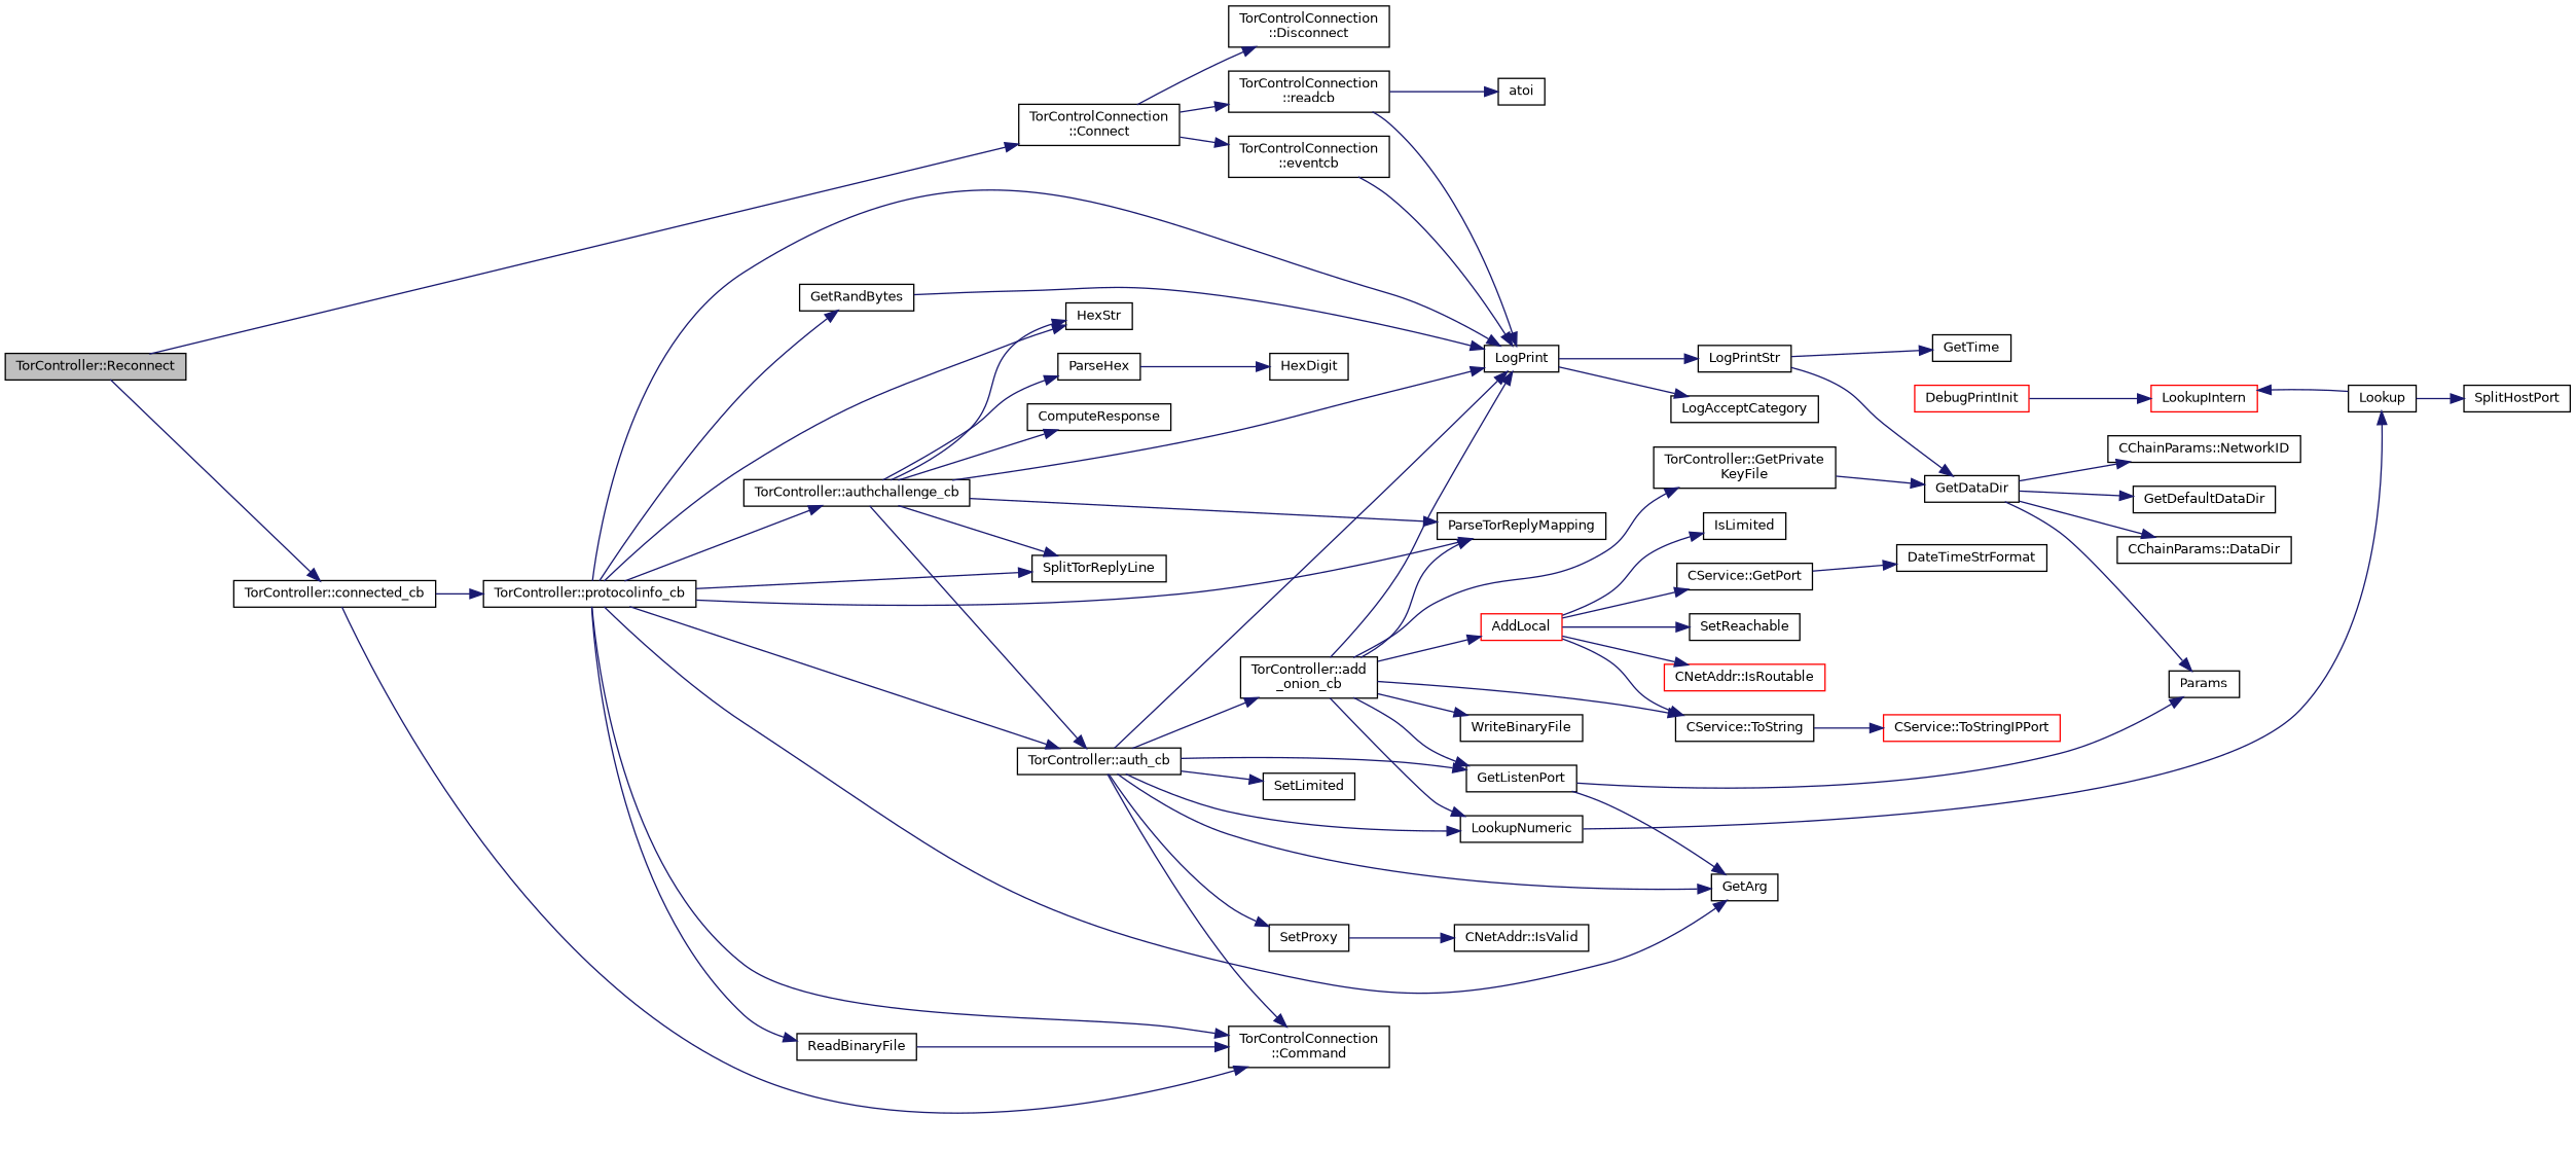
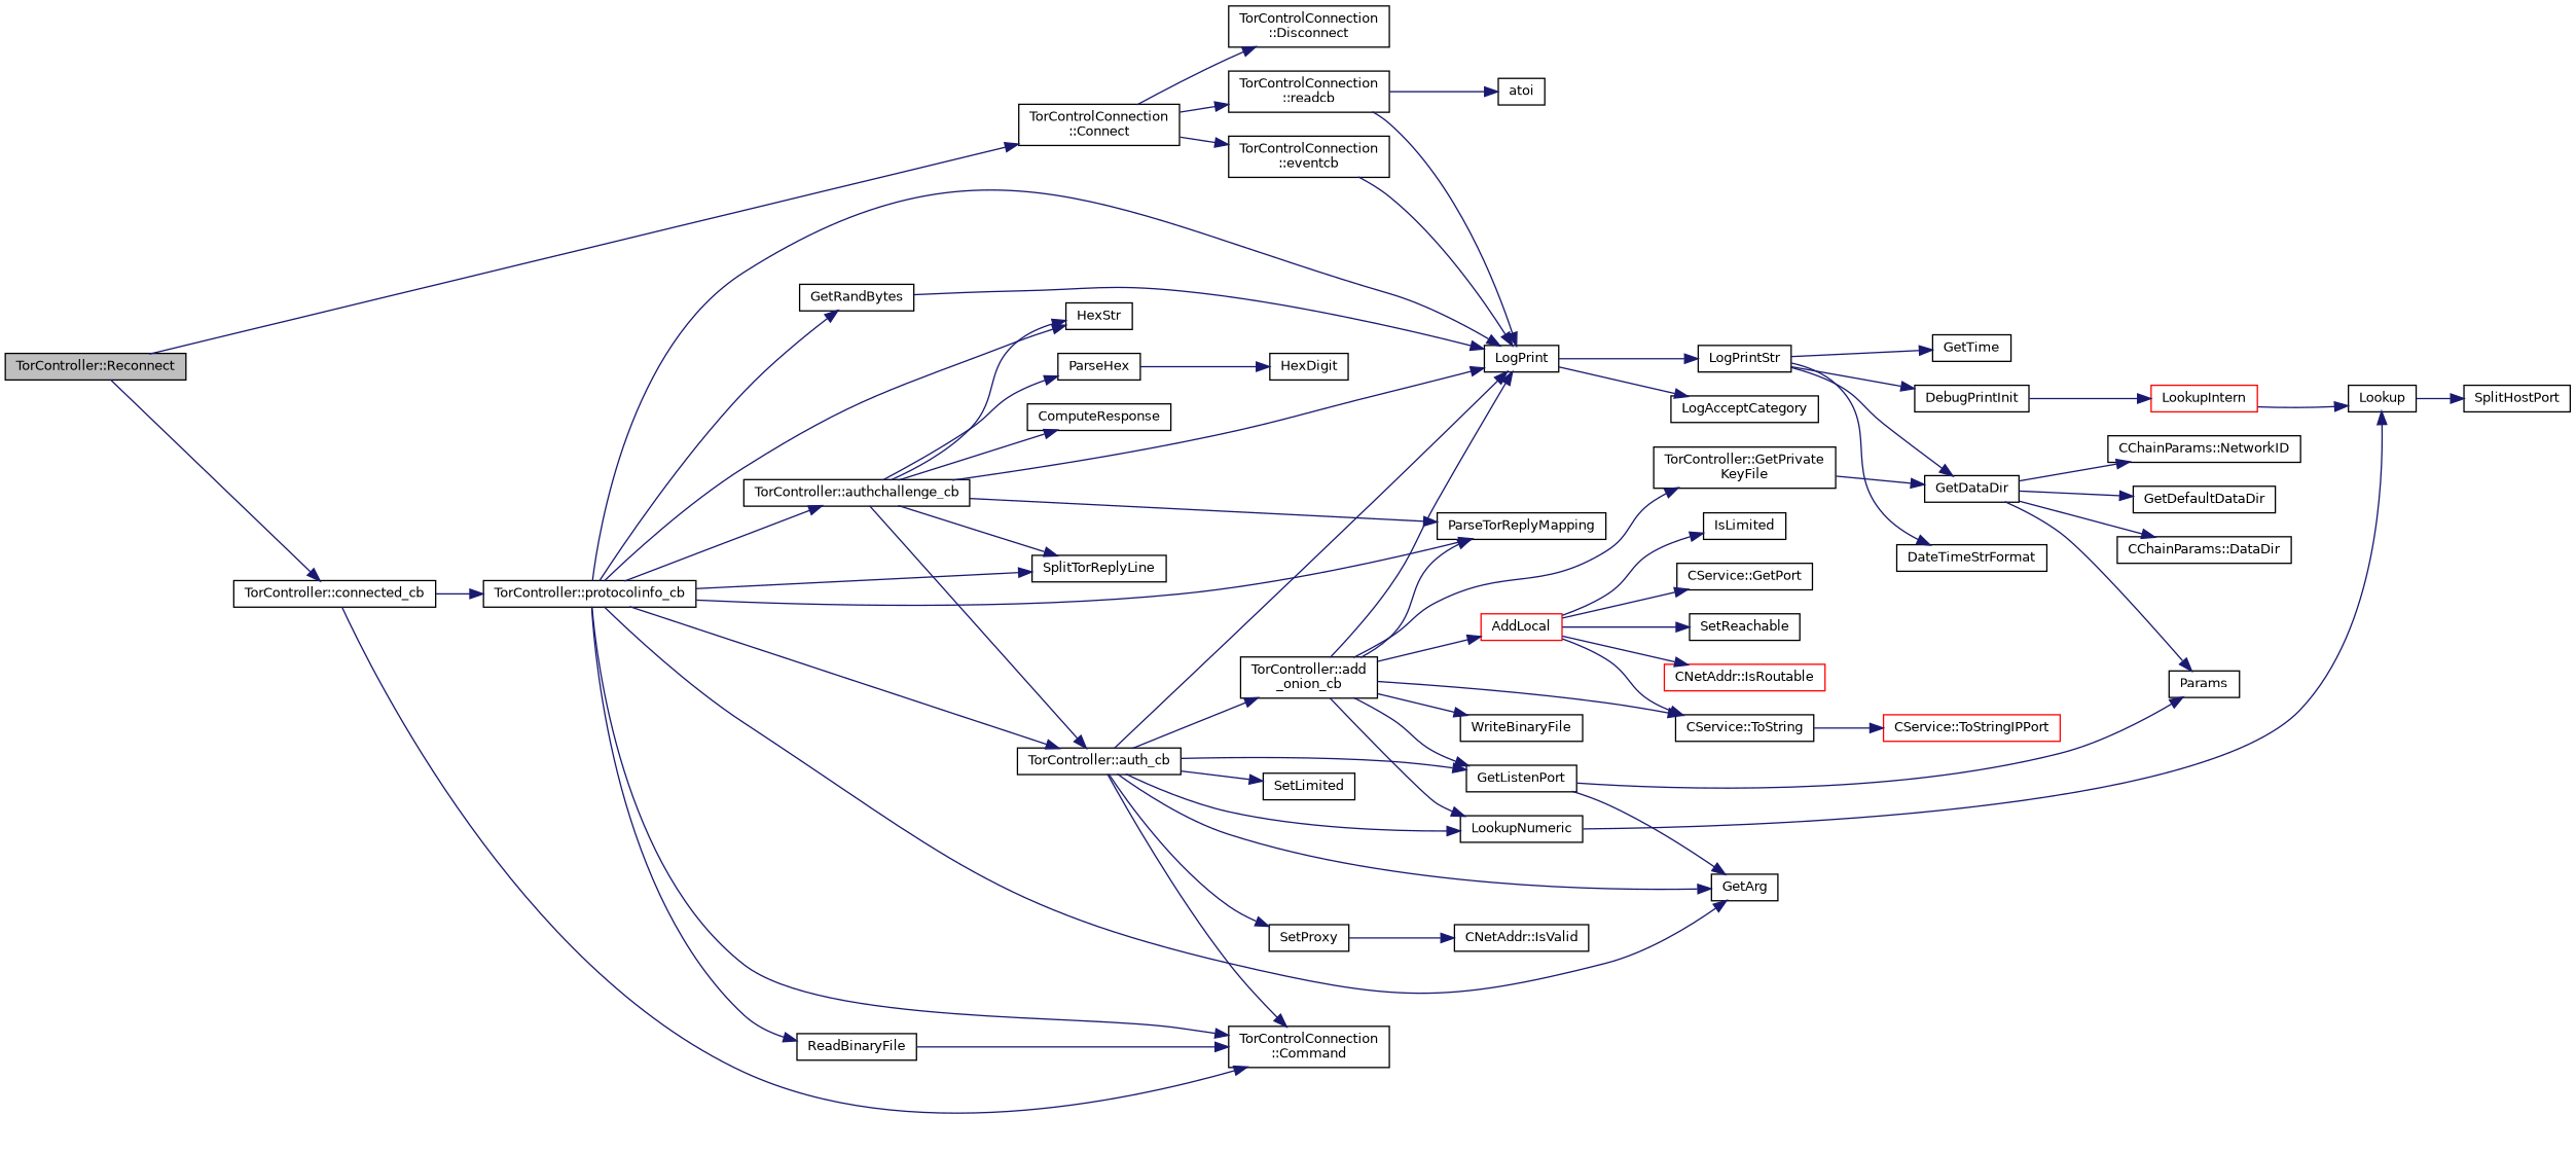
  digraph {
    rankdir=LR
    node [color=black fillcolor=white fontname=Helvetica fontsize=10 shape=record style=filled]
    edge [color=midnightblue fontname=Helvetica fontsize=10 labelfontname=Helvetica labelfontsize=10 style=solid]
    n1 [fillcolor=grey75 fontcolor=black height=0.2 label="TorController::Reconnect" width=0.4]
    n2 [height=0.2 label="TorControlConnection\l::Connect" width=0.4]
    n3 [height=0.2 label="TorController::connected_cb" width=0.4]
    n4 [height=0.2 label="TorControlConnection\l::Disconnect" width=0.4]
    n5 [height=0.2 label="TorControlConnection\l::readcb" width=0.4]
    n6 [height=0.2 label="TorControlConnection\l::eventcb" width=0.4]
    n7 [height=0.2 label="TorControlConnection\l::Command" width=0.4]
    n8 [height=0.2 label="TorController::protocolinfo_cb" width=0.4]
    n9 [height=0.2 label=atoi width=0.4]
    n10 [height=0.2 label=LogPrint width=0.4]
    n11 [height=0.2 label=LogAcceptCategory width=0.4]
    n12 [height=0.2 label=LogPrintStr width=0.4]
-   n13 [color=red height=0.2 label=DebugPrintInit width=0.4]
+   n13 [height=0.2 label=DebugPrintInit width=0.4]
    n14 [height=0.2 label=GetDataDir width=0.4]
    n15 [height=0.2 label=DateTimeStrFormat width=0.4]
    n16 [height=0.2 label=GetTime width=0.4]
    n17 [color=red height=0.2 label=LookupIntern width=0.4]
    n18 [height=0.2 label=Params width=0.4]
    n19 [height=0.2 label="CChainParams::NetworkID" width=0.4]
    n20 [height=0.2 label=GetDefaultDataDir width=0.4]
    n21 [height=0.2 label="CChainParams::DataDir" width=0.4]
    n22 [height=0.2 label=SplitTorReplyLine width=0.4]
    n23 [height=0.2 label=ParseTorReplyMapping width=0.4]
    n24 [height=0.2 label=GetArg width=0.4]
    n25 [height=0.2 label="TorController::auth_cb" width=0.4]
    n26 [height=0.2 label=ReadBinaryFile width=0.4]
    n27 [height=0.2 label=GetRandBytes width=0.4]
    n28 [height=0.2 label=HexStr width=0.4]
    n29 [height=0.2 label="TorController::authchallenge_cb" width=0.4]
    n30 [height=0.2 label=LookupNumeric width=0.4]
    n31 [height=0.2 label=SetProxy width=0.4]
    n32 [height=0.2 label=SetLimited width=0.4]
    n33 [height=0.2 label=GetListenPort width=0.4]
    n34 [height=0.2 label="TorController::add\l_onion_cb" width=0.4]
    n35 [height=0.2 label=ParseHex width=0.4]
    n36 [height=0.2 label=ComputeResponse width=0.4]
    n37 [height=0.2 label=Lookup width=0.4]
    n38 [height=0.2 label="CNetAddr::IsValid" width=0.4]
    n39 [height=0.2 label="CService::ToString" width=0.4]
    n40 [height=0.2 label=WriteBinaryFile width=0.4]
    n41 [height=0.2 label="TorController::GetPrivate\lKeyFile" width=0.4]
    n42 [color=red height=0.2 label=AddLocal width=0.4]
    n43 [height=0.2 label=SplitHostPort width=0.4]
    n44 [color=red height=0.2 label="CService::ToStringIPPort" width=0.4]
    n45 [color=red height=0.2 label="CNetAddr::IsRoutable" width=0.4]
    n46 [height=0.2 label=IsLimited width=0.4]
    n47 [height=0.2 label="CService::GetPort" width=0.4]
    n48 [height=0.2 label=SetReachable width=0.4]
    n49 [height=0.2 label=HexDigit width=0.4]
    n1 -> n2
    n1 -> n3
    n2 -> n4
    n2 -> n5
    n2 -> n6
    n3 -> n7
    n3 -> n8
    n5 -> n9
    n5 -> n10
    n6 -> n10
    n8 -> n7
    n8 -> n10
    n8 -> n22
    n8 -> n23
    n8 -> n24
    n8 -> n25
    n8 -> n26
    n8 -> n27
    n8 -> n28
    n8 -> n29
    n10 -> n11
    n10 -> n12
+   n12 -> n13
    n12 -> n14
-   n47 -> n15
+   n12 -> n15
    n12 -> n16
    n13 -> n17
    n14 -> n18
    n14 -> n19
    n14 -> n20
    n14 -> n21
    n25 -> n7
    n25 -> n10
    n25 -> n24
    n25 -> n30
    n25 -> n31
    n25 -> n32
    n25 -> n33
    n25 -> n34
    n26 -> n7
    n27 -> n10
    n29 -> n10
    n29 -> n22
    n29 -> n23
    n29 -> n25
    n29 -> n28
    n29 -> n35
    n29 -> n36
    n30 -> n37
    n31 -> n38
    n33 -> n18
    n33 -> n24
    n34 -> n10
    n34 -> n23
    n34 -> n30
    n34 -> n33
    n34 -> n39
    n34 -> n40
    n34 -> n41
    n34 -> n42
    n35 -> n49
-   n37 -> n17
+   n17 -> n37
    n37 -> n43
    n39 -> n44
    n41 -> n14
    n42 -> n39
    n42 -> n45
    n42 -> n46
    n42 -> n47
    n42 -> n48
  }
